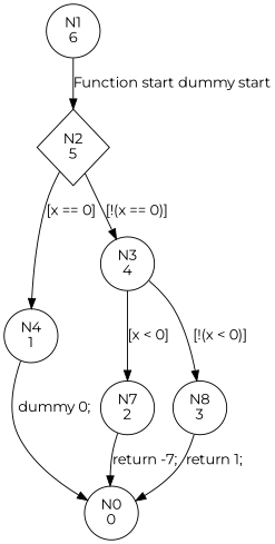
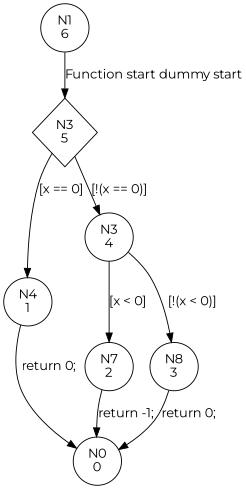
  digraph {
    fontname=Montserrat
    node [fontname=Montserrat shape=circle]
    edge [fontname=Montserrat]
-   n1 [label="N2\n5" shape=diamond]
+   n1 [label="N3\n5" shape=diamond]
    n2 [label="N4\n1"]
    n3 [label="N3\n4"]
    n4 [label="N0\n0"]
    n5 [label="N7\n2"]
    n6 [label="N8\n3"]
    n7 [label="N1\n6"]
    n1 -> n2 [label="[x == 0]"]
    n1 -> n3 [label="[!(x == 0)]"]
-   n2 -> n4 [label="dummy 0;"]
+   n2 -> n4 [label="return 0;"]
    n3 -> n5 [label="[x < 0]"]
    n3 -> n6 [label="[!(x < 0)]"]
-   n5 -> n4 [label="return -7;"]
-   n6 -> n4 [label="return 1;"]
+   n5 -> n4 [label="return -1;"]
+   n6 -> n4 [label="return 0;"]
    n7 -> n1 [label="Function start dummy start"]
  }
